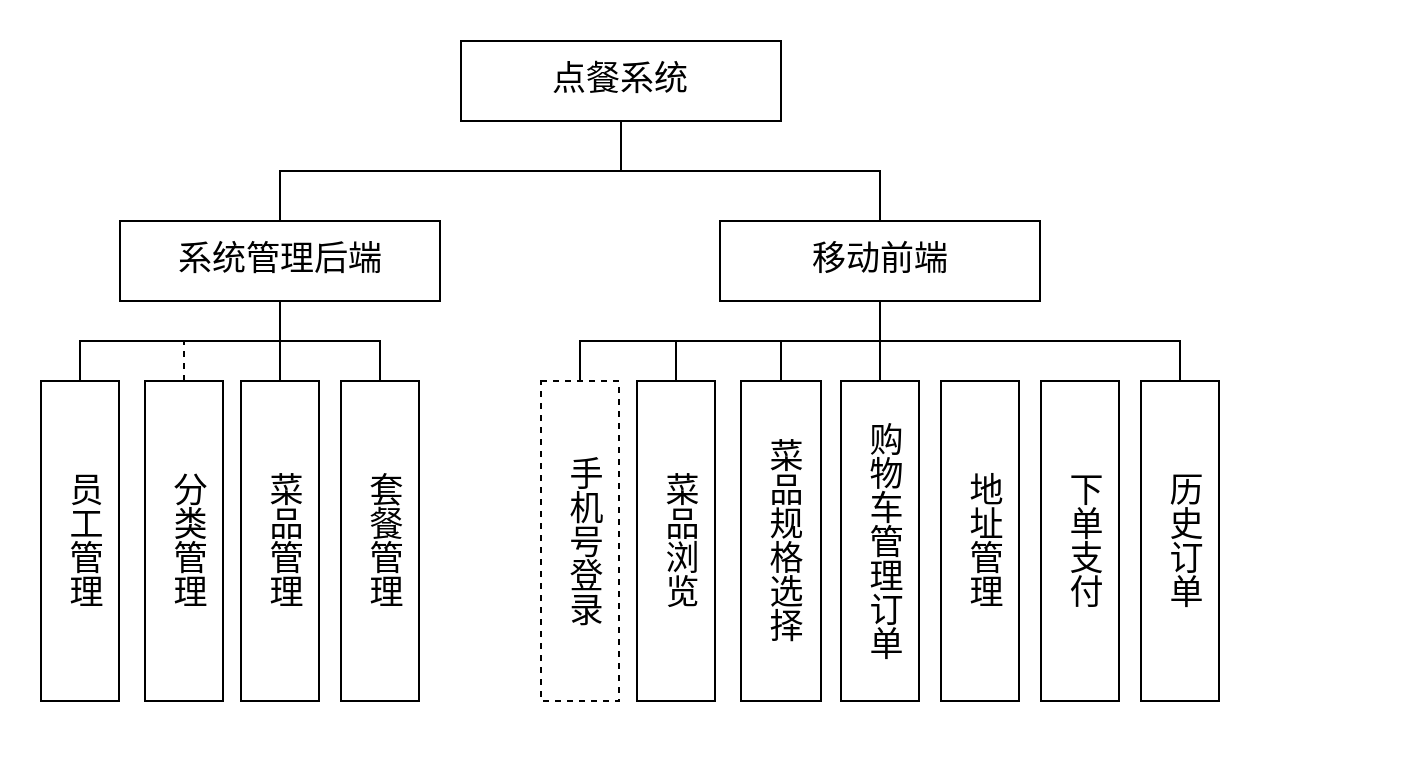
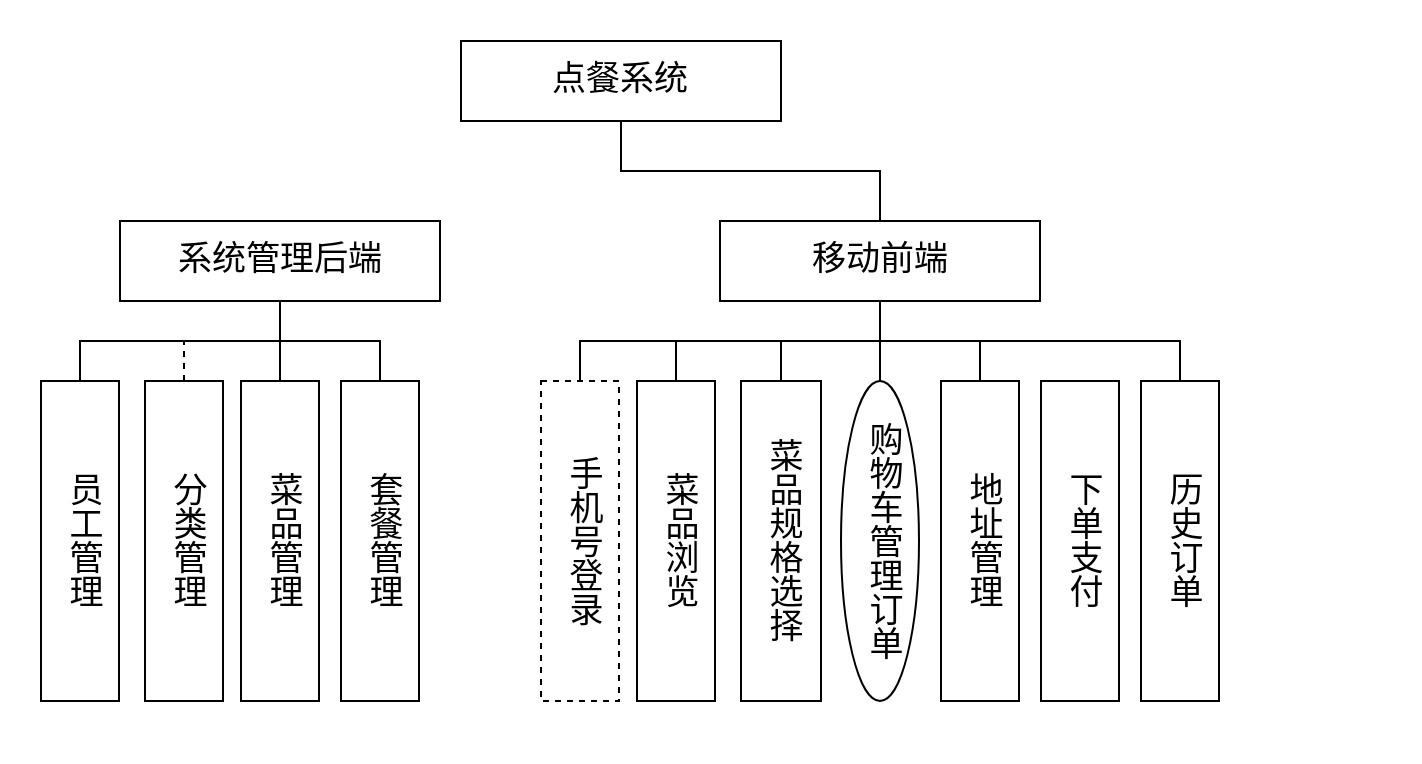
  <mxCell id="0" />
  <mxCell id="1" parent="0" />
  <mxCell id="2" value="" style="group" parent="1" vertex="1" connectable="0"><mxGeometry x="20" y="120" width="669" height="240" as="geometry" /></mxCell>
  <mxCell id="3" value="" style="group;fontFamily=宋体;verticalAlign=middle;" parent="2" vertex="1" connectable="0"><mxGeometry y="-10" width="589" height="240" as="geometry" /></mxCell>
  <mxCell id="4" style="edgeStyle=orthogonalEdgeStyle;rounded=0;orthogonalLoop=1;jettySize=auto;html=1;exitX=0.5;exitY=1;exitDx=0;exitDy=0;entryX=0.5;entryY=0;entryDx=0;entryDy=0;strokeColor=default;align=center;verticalAlign=middle;fontFamily=宋体;fontSize=17;fontColor=default;labelBackgroundColor=default;endArrow=none;endFill=0;" parent="3" source="7" target="21" edge="1"><mxGeometry relative="1" as="geometry" /></mxCell>
+ <mxCell id="5" style="edgeStyle=orthogonalEdgeStyle;rounded=0;orthogonalLoop=1;jettySize=auto;html=1;exitX=0.5;exitY=1;exitDx=0;exitDy=0;entryX=0.5;entryY=0;entryDx=0;entryDy=0;strokeColor=default;align=center;verticalAlign=middle;fontFamily=宋体;fontSize=17;fontColor=default;labelBackgroundColor=default;endArrow=none;endFill=0;" parent="3" source="7" target="22" edge="1"><mxGeometry relative="1" as="geometry" /></mxCell>
  <mxCell id="6" style="edgeStyle=orthogonalEdgeStyle;rounded=0;orthogonalLoop=1;jettySize=auto;html=1;exitX=0.5;exitY=1;exitDx=0;exitDy=0;entryX=0.5;entryY=0;entryDx=0;entryDy=0;strokeColor=default;align=center;verticalAlign=middle;fontFamily=宋体;fontSize=17;fontColor=default;labelBackgroundColor=default;endArrow=none;endFill=0;" parent="3" source="7" target="23" edge="1"><mxGeometry relative="1" as="geometry" /></mxCell>
  <mxCell id="7" value="移动前端" style="rounded=0;whiteSpace=wrap;html=1;fontSize=17;fontFamily=宋体;verticalAlign=middle;" parent="3" vertex="1"><mxGeometry x="339.5" width="160" height="40" as="geometry" /></mxCell>
  <mxCell id="8" style="edgeStyle=orthogonalEdgeStyle;rounded=0;orthogonalLoop=1;jettySize=auto;html=1;exitX=0.5;exitY=1;exitDx=0;exitDy=0;entryX=0.5;entryY=0;entryDx=0;entryDy=0;strokeColor=default;align=center;verticalAlign=middle;fontFamily=宋体;fontSize=17;fontColor=default;labelBackgroundColor=default;endArrow=none;endFill=0;" parent="3" source="10" target="13" edge="1"><mxGeometry relative="1" as="geometry" /></mxCell>
  <mxCell id="9" style="edgeStyle=orthogonalEdgeStyle;rounded=0;orthogonalLoop=1;jettySize=auto;html=1;exitX=0.5;exitY=1;exitDx=0;exitDy=0;entryX=0.5;entryY=0;entryDx=0;entryDy=0;strokeColor=default;align=center;verticalAlign=middle;fontFamily=宋体;fontSize=17;fontColor=default;labelBackgroundColor=default;endArrow=none;endFill=0;" parent="3" source="10" target="14" edge="1"><mxGeometry relative="1" as="geometry" /></mxCell>
  <mxCell id="10" value="系统管理后端" style="rounded=0;whiteSpace=wrap;html=1;fontSize=17;fontFamily=宋体;verticalAlign=middle;" parent="3" vertex="1"><mxGeometry x="39.5" width="160" height="40" as="geometry" /></mxCell>
  <mxCell id="11" value="" style="group;fontFamily=宋体;verticalAlign=middle;" parent="3" vertex="1" connectable="0"><mxGeometry y="80" width="239" height="160" as="geometry" /></mxCell>
  <mxCell id="12" value="&lt;div style=&quot;text-align: justify; font-size: 17px;&quot;&gt;分类管理&lt;/div&gt;" style="rounded=0;whiteSpace=wrap;html=1;fontFamily=宋体;fontSize=17;fontColor=default;labelBackgroundColor=default;textDirection=vertical-lr;spacing=1;verticalAlign=middle;" parent="11" vertex="1"><mxGeometry x="52" width="39" height="160" as="geometry" /></mxCell>
  <mxCell id="13" value="&lt;div style=&quot;text-align: justify; font-size: 17px;&quot;&gt;员工管理&lt;/div&gt;" style="rounded=0;whiteSpace=wrap;html=1;fontFamily=宋体;fontSize=17;fontColor=default;labelBackgroundColor=default;textDirection=vertical-lr;spacing=1;verticalAlign=middle;" parent="11" vertex="1"><mxGeometry width="39" height="160" as="geometry" /></mxCell>
  <mxCell id="14" value="&lt;div style=&quot;text-align: justify; font-size: 17px;&quot;&gt;套餐管理&lt;/div&gt;" style="rounded=0;whiteSpace=wrap;html=1;fontFamily=宋体;fontSize=17;fontColor=default;labelBackgroundColor=default;textDirection=vertical-lr;spacing=1;verticalAlign=middle;" parent="11" vertex="1"><mxGeometry x="150" width="39" height="160" as="geometry" /></mxCell>
  <mxCell id="15" value="&lt;div style=&quot;text-align: justify; font-size: 17px;&quot;&gt;菜品管理&lt;/div&gt;" style="rounded=0;whiteSpace=wrap;html=1;fontFamily=宋体;fontSize=17;fontColor=default;labelBackgroundColor=default;textDirection=vertical-lr;spacing=1;verticalAlign=middle;" parent="11" vertex="1"><mxGeometry x="100" width="39" height="160" as="geometry" /></mxCell>
  <mxCell id="16" value="" style="group;fontFamily=宋体;verticalAlign=middle;" parent="3" vertex="1" connectable="0"><mxGeometry x="250" y="80" width="339" height="160" as="geometry" /></mxCell>
  <mxCell id="17" value="&lt;div style=&quot;text-align: justify; font-size: 17px;&quot;&gt;下单支付&lt;/div&gt;" style="rounded=0;whiteSpace=wrap;html=1;fontFamily=宋体;fontSize=17;fontColor=default;labelBackgroundColor=default;textDirection=vertical-lr;spacing=1;verticalAlign=middle;" parent="16" vertex="1"><mxGeometry x="250" width="39" height="160" as="geometry" /></mxCell>
- <mxCell id="18" value="&lt;div style=&quot;text-align: justify; font-size: 17px;&quot;&gt;购物车管理订单&lt;/div&gt;" style="rounded=0;whiteSpace=wrap;html=1;fontFamily=宋体;fontSize=17;fontColor=default;labelBackgroundColor=default;textDirection=vertical-lr;spacing=1;verticalAlign=middle;" parent="16" vertex="1"><mxGeometry x="150" width="39" height="160" as="geometry" /></mxCell>
+ <mxCell id="18" value="&lt;div style=&quot;text-align: justify; font-size: 17px;&quot;&gt;购物车管理订单&lt;/div&gt;" style="ellipse;whiteSpace=wrap;html=1;fontFamily=宋体;fontSize=17;fontColor=default;labelBackgroundColor=default;textDirection=vertical-lr;spacing=1;verticalAlign=middle;" parent="16" vertex="1"><mxGeometry x="150" width="39" height="160" as="geometry" /></mxCell>
  <mxCell id="19" value="&lt;div style=&quot;text-align: justify; font-size: 17px;&quot;&gt;菜品规格选择&lt;/div&gt;" style="rounded=0;whiteSpace=wrap;html=1;fontFamily=宋体;fontSize=17;fontColor=default;labelBackgroundColor=default;textDirection=vertical-lr;spacing=1;verticalAlign=middle;" parent="16" vertex="1"><mxGeometry x="100" width="40" height="160" as="geometry" /></mxCell>
  <mxCell id="20" value="&lt;div style=&quot;text-align: justify; font-size: 17px;&quot;&gt;菜品浏览&lt;/div&gt;" style="rounded=0;whiteSpace=wrap;html=1;fontFamily=宋体;fontSize=17;fontColor=default;labelBackgroundColor=default;textDirection=vertical-lr;spacing=1;verticalAlign=middle;" parent="16" vertex="1"><mxGeometry x="48" width="39" height="160" as="geometry" /></mxCell>
  <mxCell id="21" value="&lt;div style=&quot;text-align: justify; font-size: 17px;&quot;&gt;手机号登录&lt;/div&gt;" style="rounded=0;whiteSpace=wrap;html=1;fontFamily=宋体;fontSize=17;fontColor=default;labelBackgroundColor=default;textDirection=vertical-lr;spacing=1;verticalAlign=middle;dashed=1;" parent="16" vertex="1"><mxGeometry width="39" height="160" as="geometry" /></mxCell>
  <mxCell id="22" value="&lt;div style=&quot;text-align: justify; font-size: 17px;&quot;&gt;地址管理&lt;/div&gt;" style="rounded=0;whiteSpace=wrap;html=1;fontFamily=宋体;fontSize=17;fontColor=default;labelBackgroundColor=default;textDirection=vertical-lr;spacing=1;verticalAlign=middle;" parent="16" vertex="1"><mxGeometry x="200" width="39" height="160" as="geometry" /></mxCell>
  <mxCell id="23" value="&lt;div style=&quot;text-align: justify; font-size: 17px;&quot;&gt;历史订单&lt;/div&gt;" style="rounded=0;whiteSpace=wrap;html=1;fontFamily=宋体;fontSize=17;fontColor=default;labelBackgroundColor=default;textDirection=vertical-lr;spacing=1;verticalAlign=middle;" parent="16" vertex="1"><mxGeometry x="300" width="39" height="160" as="geometry" /></mxCell>
  <mxCell id="24" style="edgeStyle=orthogonalEdgeStyle;rounded=0;orthogonalLoop=1;jettySize=auto;html=1;exitX=0.5;exitY=0;exitDx=0;exitDy=0;entryX=0.5;entryY=1;entryDx=0;entryDy=0;strokeColor=default;align=center;verticalAlign=middle;fontFamily=宋体;fontSize=17;fontColor=default;labelBackgroundColor=default;endArrow=none;endFill=0;" parent="3" source="15" target="10" edge="1"><mxGeometry relative="1" as="geometry" /></mxCell>
  <mxCell id="25" style="edgeStyle=orthogonalEdgeStyle;rounded=0;orthogonalLoop=1;jettySize=auto;html=1;exitX=0.5;exitY=0;exitDx=0;exitDy=0;entryX=0.5;entryY=1;entryDx=0;entryDy=0;strokeColor=default;align=center;verticalAlign=middle;fontFamily=宋体;fontSize=17;fontColor=default;labelBackgroundColor=default;endArrow=none;endFill=0;dashed=1;" parent="3" source="12" target="10" edge="1"><mxGeometry relative="1" as="geometry" /></mxCell>
  <mxCell id="26" style="edgeStyle=orthogonalEdgeStyle;rounded=0;orthogonalLoop=1;jettySize=auto;html=1;exitX=0.5;exitY=0;exitDx=0;exitDy=0;entryX=0.5;entryY=1;entryDx=0;entryDy=0;strokeColor=default;align=center;verticalAlign=middle;fontFamily=宋体;fontSize=17;fontColor=default;labelBackgroundColor=default;endArrow=none;endFill=0;" parent="3" source="19" target="7" edge="1"><mxGeometry relative="1" as="geometry" /></mxCell>
  <mxCell id="27" style="edgeStyle=orthogonalEdgeStyle;rounded=0;orthogonalLoop=1;jettySize=auto;html=1;exitX=0.5;exitY=0;exitDx=0;exitDy=0;entryX=0.5;entryY=1;entryDx=0;entryDy=0;strokeColor=default;align=center;verticalAlign=middle;fontFamily=宋体;fontSize=17;fontColor=default;labelBackgroundColor=default;endArrow=none;endFill=0;" parent="3" source="20" target="7" edge="1"><mxGeometry relative="1" as="geometry" /></mxCell>
  <mxCell id="28" style="edgeStyle=orthogonalEdgeStyle;rounded=0;orthogonalLoop=1;jettySize=auto;html=1;exitX=0.5;exitY=0;exitDx=0;exitDy=0;entryX=0.5;entryY=1;entryDx=0;entryDy=0;strokeColor=default;align=center;verticalAlign=middle;fontFamily=宋体;fontSize=17;fontColor=default;labelBackgroundColor=default;endArrow=none;endFill=0;" parent="3" source="18" target="7" edge="1"><mxGeometry relative="1" as="geometry" /></mxCell>
  <mxCell id="29" value="" style="group" vertex="1" connectable="0" parent="1"><mxGeometry x="230" y="20" width="160" height="40" as="geometry" /></mxCell>
- <mxCell id="30" style="edgeStyle=orthogonalEdgeStyle;rounded=0;orthogonalLoop=1;jettySize=auto;html=1;exitX=0.5;exitY=1;exitDx=0;exitDy=0;strokeColor=default;align=center;verticalAlign=middle;fontFamily=宋体;fontSize=17;fontColor=default;labelBackgroundColor=default;endArrow=none;endFill=0;" parent="29" source="31" target="10" edge="1"><mxGeometry relative="1" as="geometry" /></mxCell>
  <mxCell id="31" value="点餐系统" style="rounded=0;whiteSpace=wrap;html=1;fontSize=17;movable=1;resizable=1;rotatable=1;deletable=1;editable=1;locked=0;connectable=1;fontFamily=宋体;verticalAlign=middle;" parent="29" vertex="1"><mxGeometry width="160" height="40" as="geometry" /></mxCell>
  <mxCell id="32" style="edgeStyle=orthogonalEdgeStyle;rounded=0;orthogonalLoop=1;jettySize=auto;html=1;exitX=0.5;exitY=0;exitDx=0;exitDy=0;entryX=0.5;entryY=1;entryDx=0;entryDy=0;strokeColor=default;align=center;verticalAlign=middle;fontFamily=宋体;fontSize=17;fontColor=default;labelBackgroundColor=default;endArrow=none;endFill=0;" parent="29" source="7" target="31" edge="1"><mxGeometry relative="1" as="geometry" /></mxCell>
